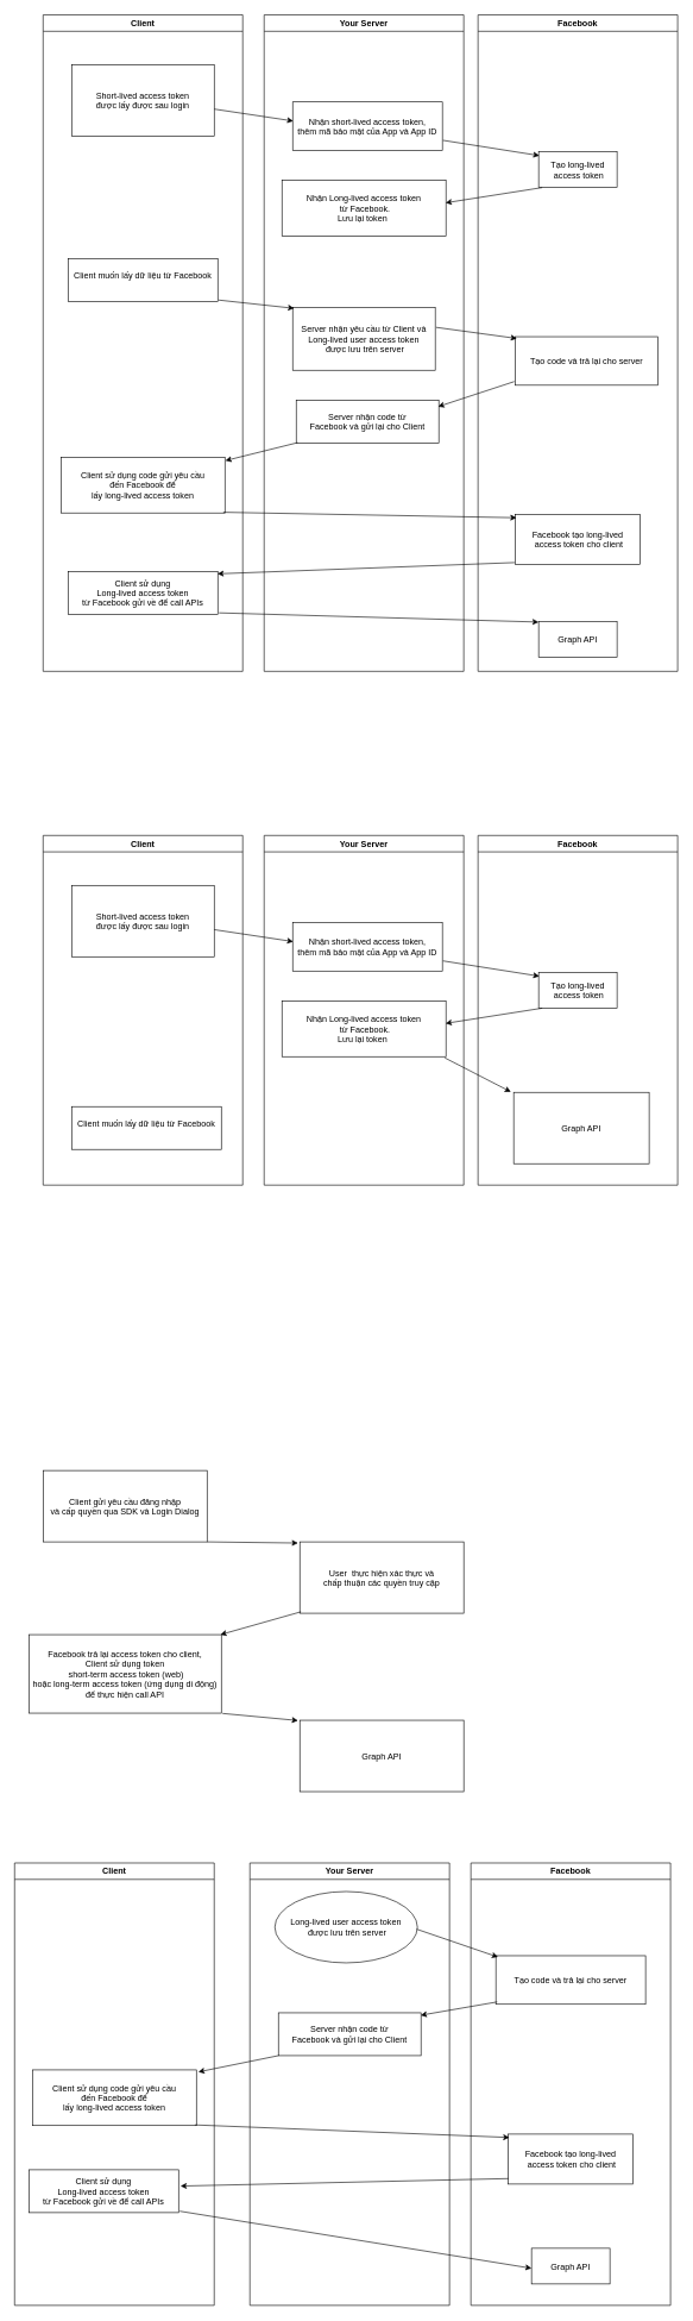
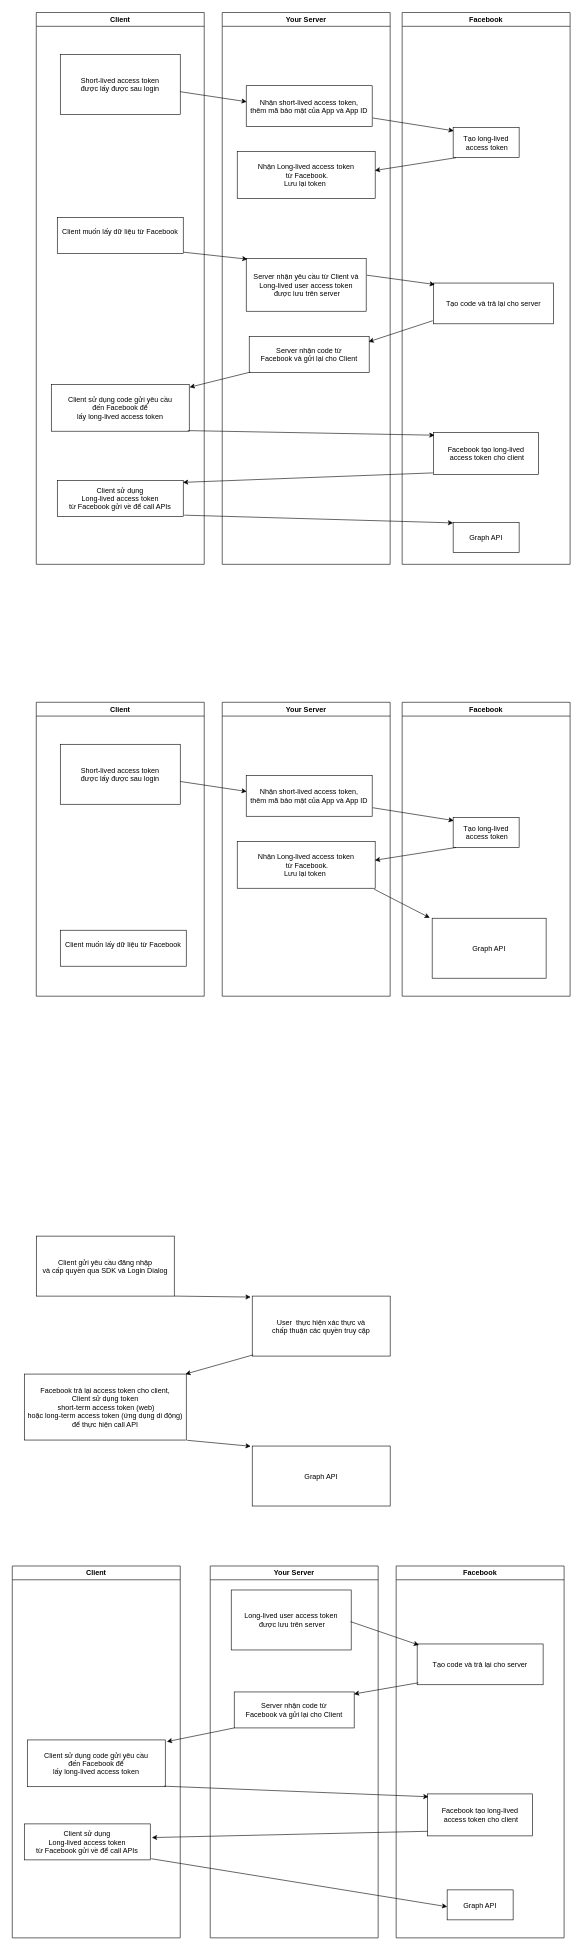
  <mxCell id="0" />
  <mxCell id="1" parent="0" />
  <mxCell id="2" value="Client" style="swimlane;whiteSpace=wrap" parent="1" vertex="1"><mxGeometry x="60" y="20" width="280" height="920" as="geometry" /></mxCell>
  <mxCell id="3" value="Short-lived access token &#10;được lấy được sau login" style="" parent="2" vertex="1"><mxGeometry x="40" y="70" width="200" height="100" as="geometry" /></mxCell>
  <mxCell id="4" value="" style="endArrow=classic;html=1;rounded=0;entryX=0.004;entryY=0.393;entryDx=0;entryDy=0;entryPerimeter=0;" edge="1" parent="2" target="9"><mxGeometry width="50" height="50" relative="1" as="geometry"><mxPoint x="240" y="132" as="sourcePoint" /><mxPoint x="370" y="172" as="targetPoint" /></mxGeometry></mxCell>
  <mxCell id="5" value="Client muốn lấy dữ liệu từ Facebook&#10;" style="" parent="2" vertex="1"><mxGeometry x="35" y="342" width="210" height="60" as="geometry" /></mxCell>
  <mxCell id="6" value="Client sử dụng code gửi yêu cầu &#10;đến Facebook để&#10; lấy long-lived access token " style="" vertex="1" parent="2"><mxGeometry x="25" y="620" width="230" height="78" as="geometry" /></mxCell>
  <mxCell id="7" value="Client sử dụng &#10;Long-lived access token&#10; từ Facebook gửi về để call APIs " style="" vertex="1" parent="2"><mxGeometry x="35" y="780" width="210" height="60" as="geometry" /></mxCell>
  <mxCell id="8" value="Your Server" style="swimlane;whiteSpace=wrap" parent="1" vertex="1"><mxGeometry x="370" y="20" width="280" height="920" as="geometry" /></mxCell>
  <mxCell id="9" value="Nhận short-lived access token, &#10;thêm mã bảo mật của App và App ID" style="" parent="8" vertex="1"><mxGeometry x="40" y="122" width="210" height="68" as="geometry" /></mxCell>
  <mxCell id="10" value="Nhận Long-lived access token&#10; từ Facebook.&#10;Lưu lại token " style="" parent="8" vertex="1"><mxGeometry x="25" y="232" width="230" height="78" as="geometry" /></mxCell>
  <mxCell id="11" value="Server nhận yêu cầu từ Client và&#10;Long-lived user access token&#10; được lưu trên server" style="" vertex="1" parent="8"><mxGeometry x="40" y="410" width="200" height="88" as="geometry" /></mxCell>
  <mxCell id="12" value="Server nhận code từ &#10;Facebook và gửi lại cho Client" style="" vertex="1" parent="8"><mxGeometry x="45" y="540" width="200" height="60" as="geometry" /></mxCell>
  <mxCell id="13" value="Facebook" style="swimlane;whiteSpace=wrap" parent="1" vertex="1"><mxGeometry x="670" y="20" width="280" height="920" as="geometry" /></mxCell>
  <mxCell id="14" value="Tạo long-lived&#10; access token" style="" parent="13" vertex="1"><mxGeometry x="85" y="192" width="110" height="50" as="geometry" /></mxCell>
  <mxCell id="15" value="Tạo code và trả lại cho server" style="" vertex="1" parent="13"><mxGeometry x="52.5" y="451" width="200" height="68" as="geometry" /></mxCell>
  <mxCell id="16" value="Facebook tạo long-lived&#10; access token cho client" style="" vertex="1" parent="13"><mxGeometry x="52.5" y="700" width="175" height="70" as="geometry" /></mxCell>
  <mxCell id="17" value="Graph API" style="" vertex="1" parent="13"><mxGeometry x="85" y="850" width="110" height="50" as="geometry" /></mxCell>
  <mxCell id="18" value="" style="endArrow=classic;html=1;rounded=0;exitX=0.045;exitY=1;exitDx=0;exitDy=0;exitPerimeter=0;entryX=0.998;entryY=0.402;entryDx=0;entryDy=0;entryPerimeter=0;" edge="1" parent="1" source="14" target="10"><mxGeometry width="50" height="50" relative="1" as="geometry"><mxPoint x="620" y="190" as="sourcePoint" /><mxPoint x="630" y="240" as="targetPoint" /></mxGeometry></mxCell>
  <mxCell id="19" value="Client" style="swimlane;whiteSpace=wrap" vertex="1" parent="1"><mxGeometry x="20" y="2610" width="280" height="620" as="geometry" /></mxCell>
  <mxCell id="20" value="Client sử dụng &#10;Long-lived access token&#10; từ Facebook gửi về để call APIs " style="" vertex="1" parent="19"><mxGeometry x="20" y="430" width="210" height="60" as="geometry" /></mxCell>
  <mxCell id="21" value="Client sử dụng code gửi yêu cầu &#10;đến Facebook để&#10; lấy long-lived access token " style="" vertex="1" parent="19"><mxGeometry x="25" y="290" width="230" height="78" as="geometry" /></mxCell>
  <mxCell id="22" value="Your Server" style="swimlane;whiteSpace=wrap" vertex="1" parent="1"><mxGeometry x="350" y="2610" width="280" height="620" as="geometry" /></mxCell>
- <mxCell id="23" value="Long-lived user access token&#10; được lưu trên server" style="ellipse;" vertex="1" parent="22"><mxGeometry x="35" y="40" width="200" height="100" as="geometry" /></mxCell>
+ <mxCell id="23" value="Long-lived user access token&#10; được lưu trên server" style="" vertex="1" parent="22"><mxGeometry x="35" y="40" width="200" height="100" as="geometry" /></mxCell>
  <mxCell id="24" value="Server nhận code từ &#10;Facebook và gửi lại cho Client" style="" vertex="1" parent="22"><mxGeometry x="40" y="210" width="200" height="60" as="geometry" /></mxCell>
  <mxCell id="25" value="Facebook" style="swimlane;whiteSpace=wrap" vertex="1" parent="1"><mxGeometry x="660" y="2610" width="280" height="620" as="geometry" /></mxCell>
  <mxCell id="26" value="Facebook tạo long-lived&#10; access token cho client" style="" vertex="1" parent="25"><mxGeometry x="52.5" y="380" width="175" height="70" as="geometry" /></mxCell>
  <mxCell id="27" value="Tạo code và trả lại cho server" style="" vertex="1" parent="25"><mxGeometry x="35" y="130" width="210" height="68" as="geometry" /></mxCell>
  <mxCell id="28" value="Graph API" style="" vertex="1" parent="25"><mxGeometry x="85" y="540" width="110" height="50" as="geometry" /></mxCell>
  <mxCell id="29" value="" style="endArrow=classic;html=1;rounded=0;entryX=1.013;entryY=0.38;entryDx=0;entryDy=0;entryPerimeter=0;exitX=0.001;exitY=0.89;exitDx=0;exitDy=0;exitPerimeter=0;" edge="1" parent="1" source="26" target="20"><mxGeometry width="50" height="50" relative="1" as="geometry"><mxPoint x="710" y="3050" as="sourcePoint" /><mxPoint x="490" y="3050" as="targetPoint" /></mxGeometry></mxCell>
  <mxCell id="30" value="" style="endArrow=classic;html=1;rounded=0;entryX=0.008;entryY=0.067;entryDx=0;entryDy=0;entryPerimeter=0;exitX=0.99;exitY=0.988;exitDx=0;exitDy=0;exitPerimeter=0;" edge="1" parent="1" source="21" target="26"><mxGeometry width="50" height="50" relative="1" as="geometry"><mxPoint x="630" y="2852" as="sourcePoint" /><mxPoint x="776.98" y="2930.05" as="targetPoint" /></mxGeometry></mxCell>
  <mxCell id="31" value="" style="endArrow=classic;html=1;rounded=0;exitX=0.995;exitY=0.528;exitDx=0;exitDy=0;exitPerimeter=0;entryX=0.014;entryY=0.027;entryDx=0;entryDy=0;entryPerimeter=0;" edge="1" parent="1" target="27" source="23"><mxGeometry width="50" height="50" relative="1" as="geometry"><mxPoint x="260" y="2742" as="sourcePoint" /><mxPoint x="730" y="2750" as="targetPoint" /></mxGeometry></mxCell>
  <mxCell id="32" value="" style="endArrow=classic;html=1;rounded=0;entryX=0.998;entryY=0.057;entryDx=0;entryDy=0;entryPerimeter=0;exitX=0.009;exitY=0.952;exitDx=0;exitDy=0;exitPerimeter=0;" edge="1" parent="1" target="24" source="27"><mxGeometry width="50" height="50" relative="1" as="geometry"><mxPoint x="590" y="2812" as="sourcePoint" /><mxPoint x="690.84" y="2858.724" as="targetPoint" /></mxGeometry></mxCell>
  <mxCell id="33" value="" style="endArrow=classic;html=1;rounded=0;entryX=1.012;entryY=0.036;entryDx=0;entryDy=0;entryPerimeter=0;" edge="1" parent="1" target="21"><mxGeometry width="50" height="50" relative="1" as="geometry"><mxPoint x="390" y="2880" as="sourcePoint" /><mxPoint x="600" y="2952" as="targetPoint" /></mxGeometry></mxCell>
  <mxCell id="34" value="" style="endArrow=classic;html=1;rounded=0;entryX=0;entryY=0.561;entryDx=0;entryDy=0;entryPerimeter=0;exitX=1.008;exitY=0.967;exitDx=0;exitDy=0;exitPerimeter=0;" edge="1" parent="1" source="20" target="28"><mxGeometry width="50" height="50" relative="1" as="geometry"><mxPoint x="610" y="2832" as="sourcePoint" /><mxPoint x="756.98" y="2910.05" as="targetPoint" /></mxGeometry></mxCell>
  <mxCell id="35" value="Client gửi yêu cầu đăng nhập &#10;và cấp quyền qua SDK và Login Dialog" style="" vertex="1" parent="1"><mxGeometry x="60" y="2060" width="230" height="100" as="geometry" /></mxCell>
  <mxCell id="36" value="" style="endArrow=classic;html=1;rounded=0;exitX=1;exitY=1;exitDx=0;exitDy=0;exitPerimeter=0;entryX=-0.011;entryY=0.016;entryDx=0;entryDy=0;entryPerimeter=0;" edge="1" parent="1" source="35" target="37"><mxGeometry width="50" height="50" relative="1" as="geometry"><mxPoint x="330" y="1790" as="sourcePoint" /><mxPoint x="583.94" y="1849.036" as="targetPoint" /></mxGeometry></mxCell>
  <mxCell id="37" value="User  thực hiện xác thực và&#10; chấp thuận các quyền truy cập " style="" vertex="1" parent="1"><mxGeometry x="420" y="2160" width="230" height="100" as="geometry" /></mxCell>
  <mxCell id="38" value="Facebook trả lại access token cho client,&#10;Client sử dụng token&#10; short-term access token (web)&#10;hoặc long-term access token (ứng dụng di động)&#10;để thực hiện call API" style="" vertex="1" parent="1"><mxGeometry x="40" y="2290" width="270" height="110" as="geometry" /></mxCell>
  <mxCell id="39" value="" style="endArrow=classic;html=1;rounded=0;exitX=0.007;exitY=0.98;exitDx=0;exitDy=0;exitPerimeter=0;entryX=0.995;entryY=0;entryDx=0;entryDy=0;entryPerimeter=0;" edge="1" parent="1" source="37" target="38"><mxGeometry width="50" height="50" relative="1" as="geometry"><mxPoint x="340" y="1800" as="sourcePoint" /><mxPoint x="468.47" y="1841.6" as="targetPoint" /></mxGeometry></mxCell>
  <mxCell id="40" value="Graph API" style="" vertex="1" parent="1"><mxGeometry x="420" y="2410" width="230" height="100" as="geometry" /></mxCell>
  <mxCell id="41" value="" style="endArrow=classic;html=1;rounded=0;exitX=1.006;exitY=1.004;exitDx=0;exitDy=0;exitPerimeter=0;entryX=-0.011;entryY=0.004;entryDx=0;entryDy=0;entryPerimeter=0;" edge="1" parent="1" source="38" target="40"><mxGeometry width="50" height="50" relative="1" as="geometry"><mxPoint x="461.61" y="1938" as="sourcePoint" /><mxPoint x="388.65" y="1980" as="targetPoint" /></mxGeometry></mxCell>
  <mxCell id="42" value="" style="endArrow=classic;html=1;rounded=0;exitX=1.004;exitY=0.96;exitDx=0;exitDy=0;exitPerimeter=0;entryX=0.01;entryY=0.014;entryDx=0;entryDy=0;entryPerimeter=0;" edge="1" parent="1" source="5" target="11"><mxGeometry width="50" height="50" relative="1" as="geometry"><mxPoint x="769.95" y="273" as="sourcePoint" /><mxPoint x="637.76" y="322.808" as="targetPoint" /></mxGeometry></mxCell>
  <mxCell id="43" value="" style="endArrow=classic;html=1;rounded=0;exitX=1.006;exitY=0.317;exitDx=0;exitDy=0;exitPerimeter=0;entryX=0.01;entryY=0.036;entryDx=0;entryDy=0;entryPerimeter=0;" edge="1" parent="1" source="11" target="15"><mxGeometry width="50" height="50" relative="1" as="geometry"><mxPoint x="310.84" y="527.6" as="sourcePoint" /><mxPoint x="427" y="571.4" as="targetPoint" /></mxGeometry></mxCell>
  <mxCell id="44" value="" style="endArrow=classic;html=1;rounded=0;entryX=0.998;entryY=0.055;entryDx=0;entryDy=0;entryPerimeter=0;exitX=-0.007;exitY=0.965;exitDx=0;exitDy=0;exitPerimeter=0;" edge="1" parent="1" source="16" target="7"><mxGeometry width="50" height="50" relative="1" as="geometry"><mxPoint x="756.25" y="1050" as="sourcePoint" /><mxPoint x="536.25" y="1050" as="targetPoint" /></mxGeometry></mxCell>
  <mxCell id="45" value="" style="endArrow=classic;html=1;rounded=0;entryX=0.008;entryY=0.067;entryDx=0;entryDy=0;entryPerimeter=0;exitX=0.99;exitY=0.988;exitDx=0;exitDy=0;exitPerimeter=0;" edge="1" parent="1" source="6" target="16"><mxGeometry width="50" height="50" relative="1" as="geometry"><mxPoint x="676.25" y="852" as="sourcePoint" /><mxPoint x="823.23" y="930.05" as="targetPoint" /></mxGeometry></mxCell>
  <mxCell id="46" value="" style="endArrow=classic;html=1;rounded=0;entryX=0;entryY=0.018;entryDx=0;entryDy=0;entryPerimeter=0;exitX=1.008;exitY=0.967;exitDx=0;exitDy=0;exitPerimeter=0;" edge="1" parent="1" source="7" target="17"><mxGeometry width="50" height="50" relative="1" as="geometry"><mxPoint x="656.25" y="832" as="sourcePoint" /><mxPoint x="791.25" y="1178.05" as="targetPoint" /></mxGeometry></mxCell>
  <mxCell id="47" value="" style="endArrow=classic;html=1;rounded=0;entryX=0.995;entryY=0.15;entryDx=0;entryDy=0;entryPerimeter=0;exitX=-0.008;exitY=0.924;exitDx=0;exitDy=0;exitPerimeter=0;" edge="1" parent="1" source="15" target="12"><mxGeometry width="50" height="50" relative="1" as="geometry"><mxPoint x="730" y="820" as="sourcePoint" /><mxPoint x="718.4" y="678.088" as="targetPoint" /></mxGeometry></mxCell>
  <mxCell id="48" value="" style="endArrow=classic;html=1;rounded=0;entryX=1.003;entryY=0.06;entryDx=0;entryDy=0;entryPerimeter=0;exitX=0.01;exitY=0.991;exitDx=0;exitDy=0;exitPerimeter=0;" edge="1" parent="1" source="12" target="6"><mxGeometry width="50" height="50" relative="1" as="geometry"><mxPoint x="718.4" y="722.832" as="sourcePoint" /><mxPoint x="624" y="759" as="targetPoint" /></mxGeometry></mxCell>
  <mxCell id="49" value="" style="endArrow=classic;html=1;rounded=0;entryX=0.009;entryY=0.104;entryDx=0;entryDy=0;entryPerimeter=0;exitX=1.004;exitY=0.791;exitDx=0;exitDy=0;exitPerimeter=0;" edge="1" parent="1" source="9" target="14"><mxGeometry width="50" height="50" relative="1" as="geometry"><mxPoint x="610" y="180" as="sourcePoint" /><mxPoint x="710.84" y="226.724" as="targetPoint" /></mxGeometry></mxCell>
  <mxCell id="50" value="Client" style="swimlane;whiteSpace=wrap" vertex="1" parent="1"><mxGeometry x="60" y="1170" width="280" height="490" as="geometry" /></mxCell>
  <mxCell id="51" value="Short-lived access token &#10;được lấy được sau login" style="" vertex="1" parent="50"><mxGeometry x="40" y="70" width="200" height="100" as="geometry" /></mxCell>
  <mxCell id="52" value="" style="endArrow=classic;html=1;rounded=0;entryX=0.004;entryY=0.393;entryDx=0;entryDy=0;entryPerimeter=0;" edge="1" parent="50" target="55"><mxGeometry width="50" height="50" relative="1" as="geometry"><mxPoint x="240" y="132" as="sourcePoint" /><mxPoint x="370" y="172" as="targetPoint" /></mxGeometry></mxCell>
  <mxCell id="53" value="Client muốn lấy dữ liệu từ Facebook&#10;" style="" vertex="1" parent="50"><mxGeometry x="40" y="380" width="210" height="60" as="geometry" /></mxCell>
  <mxCell id="54" value="Your Server" style="swimlane;whiteSpace=wrap" vertex="1" parent="1"><mxGeometry x="370" y="1170" width="280" height="490" as="geometry" /></mxCell>
  <mxCell id="55" value="Nhận short-lived access token, &#10;thêm mã bảo mật của App và App ID" style="" vertex="1" parent="54"><mxGeometry x="40" y="122" width="210" height="68" as="geometry" /></mxCell>
  <mxCell id="56" value="Nhận Long-lived access token&#10; từ Facebook.&#10;Lưu lại token " style="" vertex="1" parent="54"><mxGeometry x="25" y="232" width="230" height="78" as="geometry" /></mxCell>
  <mxCell id="57" value="Facebook" style="swimlane;whiteSpace=wrap" vertex="1" parent="1"><mxGeometry x="670" y="1170" width="280" height="490" as="geometry" /></mxCell>
  <mxCell id="58" value="Tạo long-lived&#10; access token" style="" vertex="1" parent="57"><mxGeometry x="85" y="192" width="110" height="50" as="geometry" /></mxCell>
  <mxCell id="59" value="Graph API" style="" vertex="1" parent="57"><mxGeometry x="50" y="360" width="190" height="100" as="geometry" /></mxCell>
  <mxCell id="60" value="" style="endArrow=classic;html=1;rounded=0;exitX=0.045;exitY=1;exitDx=0;exitDy=0;exitPerimeter=0;entryX=0.998;entryY=0.402;entryDx=0;entryDy=0;entryPerimeter=0;" edge="1" parent="1" source="58" target="56"><mxGeometry width="50" height="50" relative="1" as="geometry"><mxPoint x="620" y="1340" as="sourcePoint" /><mxPoint x="630" y="1390" as="targetPoint" /></mxGeometry></mxCell>
  <mxCell id="61" value="" style="endArrow=classic;html=1;rounded=0;exitX=0.993;exitY=1.021;exitDx=0;exitDy=0;exitPerimeter=0;entryX=-0.021;entryY=-0.007;entryDx=0;entryDy=0;entryPerimeter=0;" edge="1" parent="1" source="56" target="59"><mxGeometry width="50" height="50" relative="1" as="geometry"><mxPoint x="611.2" y="1607.896" as="sourcePoint" /><mxPoint x="712" y="1512.448" as="targetPoint" /></mxGeometry></mxCell>
  <mxCell id="62" value="" style="endArrow=classic;html=1;rounded=0;entryX=0.009;entryY=0.104;entryDx=0;entryDy=0;entryPerimeter=0;exitX=1.004;exitY=0.791;exitDx=0;exitDy=0;exitPerimeter=0;" edge="1" parent="1" source="55" target="58"><mxGeometry width="50" height="50" relative="1" as="geometry"><mxPoint x="610" y="1330" as="sourcePoint" /><mxPoint x="710.84" y="1376.724" as="targetPoint" /></mxGeometry></mxCell>
